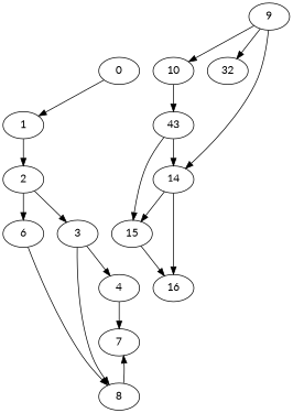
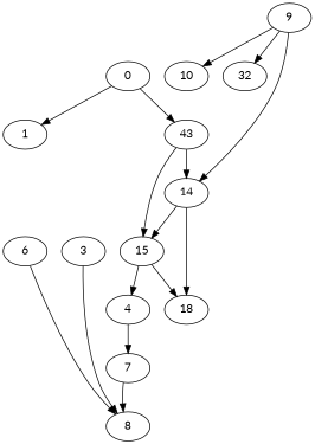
  digraph {
    fontname=Lato
    node [fontname=Lato]
    edge [fontname=Lato heightLimit=10 primaryType=sideStreet secondaryType=none village=villageA weight=10]
    0
    1
    n3 [label=43]
-   2
    14
    15
    3
    6
    4
    8
    7
    9
    10
    n14 [label=32]
-   16
+   16 [label=18]
    0 -> 1 [primaryType=mainStreet weight=5]
-   10 -> n3 [primaryType=countyRoad village=exampleTown weight=70]
-   1 -> 2 [primaryType=mainStreet]
+   0 -> n3 [primaryType=countyRoad village=exampleTown weight=70]
    n3 -> 14 [primaryType=mainStreet village=villageC weight=80]
    n3 -> 15 [primaryType=mainStreet village=villageC weight=5]
-   2 -> 3 [primaryType=mainStreet]
-   2 -> 6 [weight=25]
    14 -> 15 [village=villageC weight=15]
    14 -> 16 [village=villageC weight=20]
    15 -> 16 [village=villageC]
-   3 -> 4 [primaryType=mainStreet weight=5]
+   15 -> 4 [primaryType=mainStreet weight=5]
    3 -> 8 [weight=30]
    6 -> 8
    4 -> 7 [weight=25]
-   8 -> 7 [weight=25]
+   7 -> 8 [weight=25]
    9 -> 14 [heightLimit=3 primaryType=countyRoad secondaryType=tunnel village=exampleTown weight=60]
    9 -> 10 [primaryType=mainStreet village=villageB]
    9 -> n14 [village=villageB weight=20]
  }
